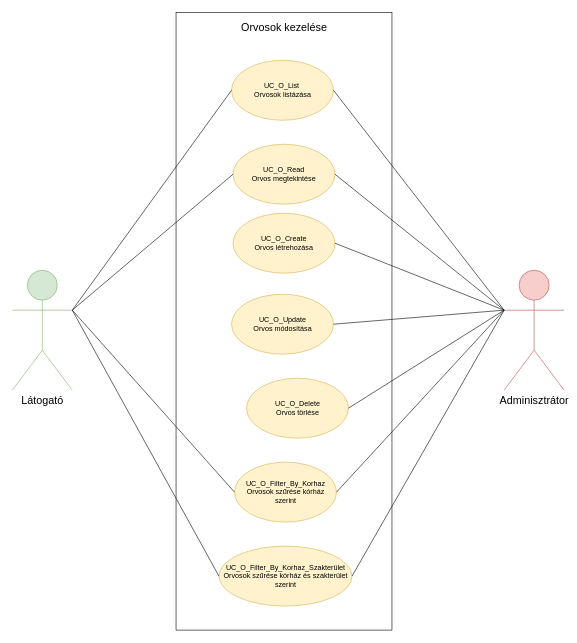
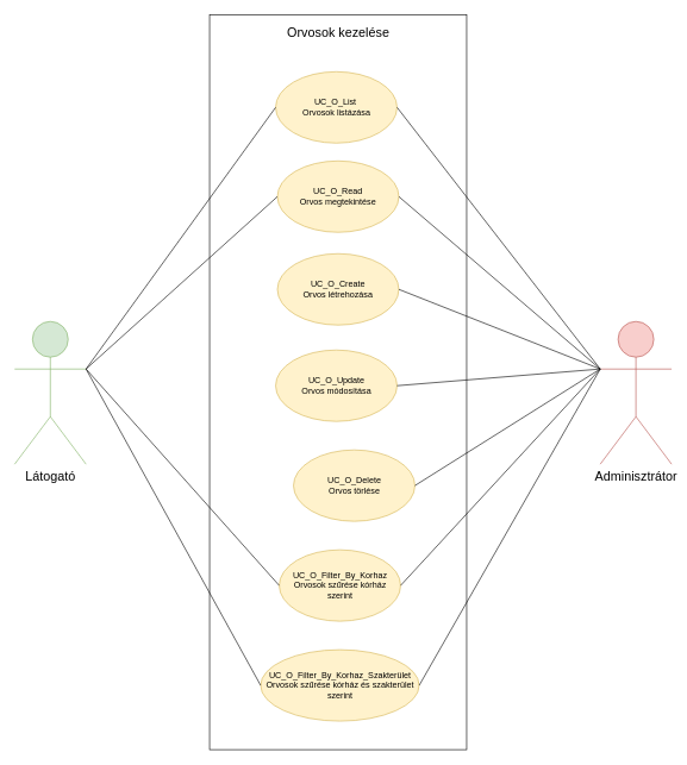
  <mxCell id="0" />
  <mxCell id="1" parent="0" />
  <mxCell id="2" value="&lt;font style=&quot;font-size: 18px;&quot;&gt;Látogató&lt;/font&gt;" style="shape=umlActor;verticalLabelPosition=bottom;verticalAlign=top;html=1;outlineConnect=0;fillColor=#d5e8d4;strokeColor=#82b366;" vertex="1" parent="1"><mxGeometry x="20" y="450" width="100" height="200" as="geometry" /></mxCell>
  <mxCell id="3" value="&lt;font style=&quot;font-size: 18px;&quot;&gt;Adminisztrátor&lt;/font&gt;" style="shape=umlActor;verticalLabelPosition=bottom;verticalAlign=top;html=1;outlineConnect=0;fillColor=#f8cecc;strokeColor=#b85450;" vertex="1" parent="1"><mxGeometry x="840" y="450" width="100" height="200" as="geometry" /></mxCell>
  <mxCell id="4" value="" style="rounded=0;whiteSpace=wrap;html=1;" vertex="1" parent="1"><mxGeometry x="293" y="20" width="360" height="1030" as="geometry" /></mxCell>
  <mxCell id="5" value="Orvosok kezelése" style="text;html=1;align=center;verticalAlign=middle;whiteSpace=wrap;rounded=0;fontSize=18;" vertex="1" parent="1"><mxGeometry x="390.5" y="30" width="165" height="30" as="geometry" /></mxCell>
  <mxCell id="6" value="UC_O_List&amp;nbsp;&lt;br&gt;Orvosok listázása" style="ellipse;whiteSpace=wrap;html=1;fillColor=#fff2cc;strokeColor=#d6b656;" vertex="1" parent="1"><mxGeometry x="385.5" y="100" width="170" height="100" as="geometry" /></mxCell>
  <mxCell id="7" value="UC_O_Create&lt;br&gt;Orvos létrehozása" style="ellipse;whiteSpace=wrap;html=1;fillColor=#fff2cc;strokeColor=#d6b656;" vertex="1" parent="1"><mxGeometry x="388" y="355" width="170" height="100" as="geometry" /></mxCell>
- <mxCell id="8" value="UC_O_Read&lt;br&gt;Orvos megtekintése" style="ellipse;whiteSpace=wrap;html=1;fillColor=#fff2cc;strokeColor=#d6b656;" vertex="1" parent="1"><mxGeometry x="388" y="240" width="170" height="100" as="geometry" /></mxCell>
+ <mxCell id="8" value="UC_O_Read&lt;br&gt;Orvos megtekintése" style="ellipse;whiteSpace=wrap;html=1;fillColor=#fff2cc;strokeColor=#d6b656;" vertex="1" parent="1"><mxGeometry x="388" y="225" width="170" height="100" as="geometry" /></mxCell>
  <mxCell id="9" value="UC_O_Update&lt;br&gt;Orvos módosítása" style="ellipse;whiteSpace=wrap;html=1;fillColor=#fff2cc;strokeColor=#d6b656;" vertex="1" parent="1"><mxGeometry x="385.5" y="490" width="170" height="100" as="geometry" /></mxCell>
  <mxCell id="10" value="UC_O_Delete&lt;br&gt;Orvos törlése" style="ellipse;whiteSpace=wrap;html=1;fillColor=#fff2cc;strokeColor=#d6b656;" vertex="1" parent="1"><mxGeometry x="410.5" y="630" width="170" height="100" as="geometry" /></mxCell>
  <mxCell id="11" value="UC_O_Filter_By_Korhaz&lt;br&gt;Orvosok szűrése kórház&lt;br&gt;szerint" style="ellipse;whiteSpace=wrap;html=1;fillColor=#fff2cc;strokeColor=#d6b656;" vertex="1" parent="1"><mxGeometry x="390.5" y="770" width="170" height="100" as="geometry" /></mxCell>
  <mxCell id="12" value="UC_O_Filter_By_Korhaz_Szakterület&lt;br&gt;Orvosok szűrése kórház és szakterület&lt;br&gt;szerint" style="ellipse;whiteSpace=wrap;html=1;fillColor=#fff2cc;strokeColor=#d6b656;" vertex="1" parent="1"><mxGeometry x="364.5" y="910" width="222" height="100" as="geometry" /></mxCell>
  <mxCell id="13" value="" style="endArrow=none;html=1;rounded=0;exitX=1;exitY=0.333;exitDx=0;exitDy=0;exitPerimeter=0;entryX=0;entryY=0.5;entryDx=0;entryDy=0;" edge="1" parent="1" source="2" target="6"><mxGeometry width="50" height="50" relative="1" as="geometry"><mxPoint x="130" y="480" as="sourcePoint" /><mxPoint x="180" y="430" as="targetPoint" /></mxGeometry></mxCell>
  <mxCell id="14" value="" style="endArrow=none;html=1;rounded=0;exitX=1;exitY=0.333;exitDx=0;exitDy=0;exitPerimeter=0;entryX=0;entryY=0.5;entryDx=0;entryDy=0;" edge="1" parent="1" source="2" target="8"><mxGeometry width="50" height="50" relative="1" as="geometry"><mxPoint x="160" y="567" as="sourcePoint" /><mxPoint x="220" y="480" as="targetPoint" /></mxGeometry></mxCell>
  <mxCell id="15" value="" style="endArrow=none;html=1;rounded=0;exitX=1;exitY=0.333;exitDx=0;exitDy=0;exitPerimeter=0;entryX=0;entryY=0.5;entryDx=0;entryDy=0;" edge="1" parent="1" source="2" target="11"><mxGeometry width="50" height="50" relative="1" as="geometry"><mxPoint x="180" y="607" as="sourcePoint" /><mxPoint x="240" y="520" as="targetPoint" /></mxGeometry></mxCell>
  <mxCell id="16" value="" style="endArrow=none;html=1;rounded=0;exitX=1;exitY=0.333;exitDx=0;exitDy=0;exitPerimeter=0;entryX=0;entryY=0.5;entryDx=0;entryDy=0;" edge="1" parent="1" source="2" target="12"><mxGeometry width="50" height="50" relative="1" as="geometry"><mxPoint x="200" y="630" as="sourcePoint" /><mxPoint x="260" y="543" as="targetPoint" /></mxGeometry></mxCell>
  <mxCell id="17" value="" style="endArrow=none;html=1;rounded=0;entryX=0;entryY=0.333;entryDx=0;entryDy=0;entryPerimeter=0;exitX=1;exitY=0.5;exitDx=0;exitDy=0;" edge="1" parent="1" source="6" target="3"><mxGeometry width="50" height="50" relative="1" as="geometry"><mxPoint x="740" y="467" as="sourcePoint" /><mxPoint x="800" y="380" as="targetPoint" /></mxGeometry></mxCell>
  <mxCell id="18" value="" style="endArrow=none;html=1;rounded=0;entryX=0;entryY=0.333;entryDx=0;entryDy=0;entryPerimeter=0;exitX=1;exitY=0.5;exitDx=0;exitDy=0;" edge="1" parent="1" source="8" target="3"><mxGeometry width="50" height="50" relative="1" as="geometry"><mxPoint x="530" y="223" as="sourcePoint" /><mxPoint x="814" y="590" as="targetPoint" /></mxGeometry></mxCell>
  <mxCell id="19" value="" style="endArrow=none;html=1;rounded=0;entryX=0;entryY=0.333;entryDx=0;entryDy=0;entryPerimeter=0;exitX=1;exitY=0.5;exitDx=0;exitDy=0;" edge="1" parent="1" source="7" target="3"><mxGeometry width="50" height="50" relative="1" as="geometry"><mxPoint x="555.5" y="370" as="sourcePoint" /><mxPoint x="837.5" y="597" as="targetPoint" /></mxGeometry></mxCell>
  <mxCell id="20" value="" style="endArrow=none;html=1;rounded=0;entryX=0;entryY=0.333;entryDx=0;entryDy=0;entryPerimeter=0;exitX=1;exitY=0.5;exitDx=0;exitDy=0;" edge="1" parent="1" source="9" target="3"><mxGeometry width="50" height="50" relative="1" as="geometry"><mxPoint x="560.5" y="494" as="sourcePoint" /><mxPoint x="842.5" y="606" as="targetPoint" /></mxGeometry></mxCell>
  <mxCell id="21" value="" style="endArrow=none;html=1;rounded=0;entryX=0;entryY=0.333;entryDx=0;entryDy=0;entryPerimeter=0;exitX=1;exitY=0.5;exitDx=0;exitDy=0;" edge="1" parent="1" source="10" target="3"><mxGeometry width="50" height="50" relative="1" as="geometry"><mxPoint x="558" y="613" as="sourcePoint" /><mxPoint x="842" y="590" as="targetPoint" /></mxGeometry></mxCell>
  <mxCell id="22" value="" style="endArrow=none;html=1;rounded=0;entryX=0;entryY=0.333;entryDx=0;entryDy=0;entryPerimeter=0;exitX=1;exitY=0.5;exitDx=0;exitDy=0;" edge="1" parent="1" source="11" target="3"><mxGeometry width="50" height="50" relative="1" as="geometry"><mxPoint x="580" y="761.5" as="sourcePoint" /><mxPoint x="859" y="598.5" as="targetPoint" /></mxGeometry></mxCell>
  <mxCell id="23" value="" style="endArrow=none;html=1;rounded=0;entryX=0;entryY=0.333;entryDx=0;entryDy=0;entryPerimeter=0;exitX=1;exitY=0.5;exitDx=0;exitDy=0;" edge="1" parent="1" source="12" target="3"><mxGeometry width="50" height="50" relative="1" as="geometry"><mxPoint x="580" y="863" as="sourcePoint" /><mxPoint x="850" y="560" as="targetPoint" /></mxGeometry></mxCell>
